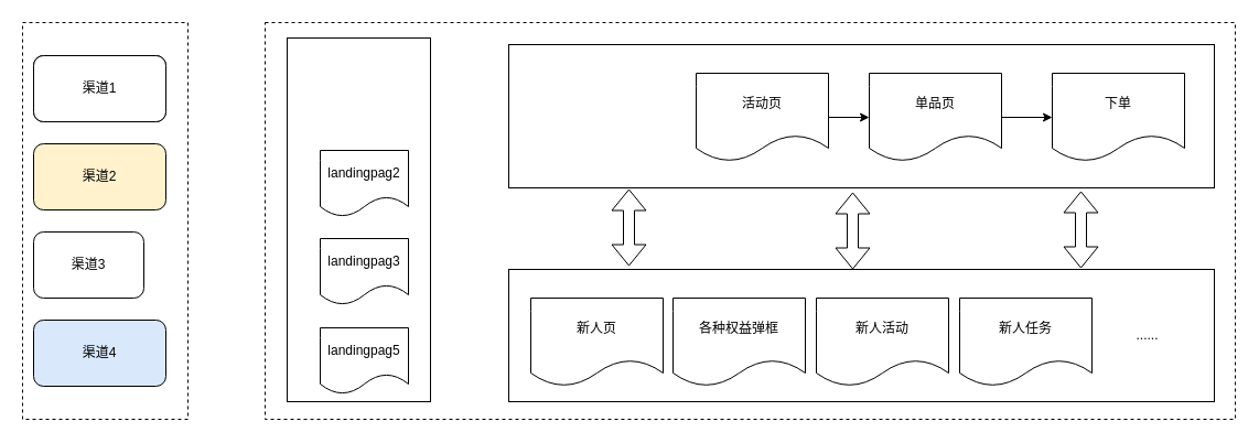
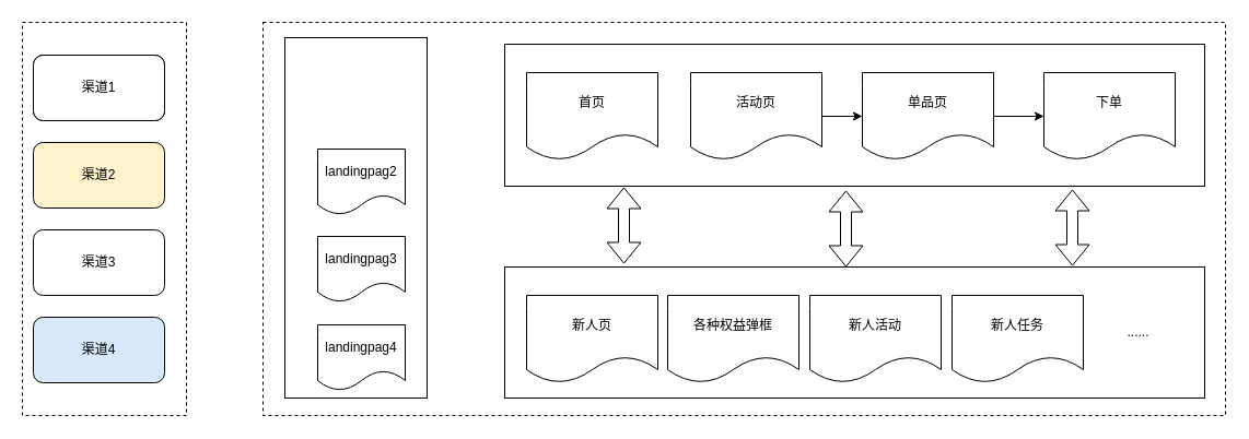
  <mxCell id="0" />
  <mxCell id="1" parent="0" />
  <mxCell id="2" value="" style="whiteSpace=wrap;html=1;dashed=1;" vertex="1" parent="1"><mxGeometry x="240" y="20" width="880" height="360" as="geometry" /></mxCell>
  <mxCell id="3" value="" style="rounded=0;whiteSpace=wrap;html=1;dashed=1;" vertex="1" parent="1"><mxGeometry x="20" y="20" width="150" height="360" as="geometry" /></mxCell>
  <mxCell id="4" value="渠道1" style="rounded=1;whiteSpace=wrap;html=1;" vertex="1" parent="1"><mxGeometry x="30" y="50" width="120" height="60" as="geometry" /></mxCell>
  <mxCell id="5" value="渠道1" style="rounded=1;whiteSpace=wrap;html=1;" vertex="1" parent="1"><mxGeometry x="30" y="50" width="120" height="60" as="geometry" /></mxCell>
  <mxCell id="6" value="渠道4" style="rounded=1;whiteSpace=wrap;html=1;fillColor=#dae8fc;" vertex="1" parent="1"><mxGeometry x="30" y="290" width="120" height="60" as="geometry" /></mxCell>
  <mxCell id="7" value="" style="rounded=0;whiteSpace=wrap;html=1;" vertex="1" parent="1"><mxGeometry x="260" y="34" width="130" height="330" as="geometry" /></mxCell>
- <mxCell id="8" value="渠道3" style="rounded=1;whiteSpace=wrap;html=1;" vertex="1" parent="1"><mxGeometry x="30" y="210" width="100" height="60" as="geometry" /></mxCell>
+ <mxCell id="8" value="渠道3" style="rounded=1;whiteSpace=wrap;html=1;" vertex="1" parent="1"><mxGeometry x="30" y="210" width="120" height="60" as="geometry" /></mxCell>
  <mxCell id="9" value="渠道2" style="rounded=1;whiteSpace=wrap;html=1;fillColor=#fff2cc;" vertex="1" parent="1"><mxGeometry x="30" y="130" width="120" height="60" as="geometry" /></mxCell>
  <mxCell id="10" value="landingpag2" style="shape=document;whiteSpace=wrap;html=1;boundedLbl=1;" vertex="1" parent="1"><mxGeometry x="290" y="136" width="80" height="60" as="geometry" /></mxCell>
  <mxCell id="11" value="landingpag3" style="shape=document;whiteSpace=wrap;html=1;boundedLbl=1;" vertex="1" parent="1"><mxGeometry x="290" y="216" width="80" height="60" as="geometry" /></mxCell>
  <mxCell id="12" value="" style="rounded=0;whiteSpace=wrap;html=1;" vertex="1" parent="1"><mxGeometry x="461" y="40" width="640" height="130" as="geometry" /></mxCell>
- <mxCell id="13" value="landingpag5" style="shape=document;whiteSpace=wrap;html=1;boundedLbl=1;" vertex="1" parent="1"><mxGeometry x="290" y="297" width="80" height="60" as="geometry" /></mxCell>
+ <mxCell id="13" value="landingpag4" style="shape=document;whiteSpace=wrap;html=1;boundedLbl=1;" vertex="1" parent="1"><mxGeometry x="290" y="297" width="80" height="60" as="geometry" /></mxCell>
+ <mxCell id="14" value="首页" style="shape=document;whiteSpace=wrap;html=1;boundedLbl=1;" vertex="1" parent="1"><mxGeometry x="481" y="66" width="120" height="80" as="geometry" /></mxCell>
  <mxCell id="15" value="" style="edgeStyle=orthogonalEdgeStyle;rounded=0;orthogonalLoop=1;jettySize=auto;html=1;" edge="1" parent="1" source="16" target="18"><mxGeometry relative="1" as="geometry" /></mxCell>
  <mxCell id="16" value="活动页" style="shape=document;whiteSpace=wrap;html=1;boundedLbl=1;" vertex="1" parent="1"><mxGeometry x="631" y="66" width="120" height="80" as="geometry" /></mxCell>
  <mxCell id="17" value="" style="edgeStyle=orthogonalEdgeStyle;rounded=0;orthogonalLoop=1;jettySize=auto;html=1;" edge="1" parent="1" source="18" target="19"><mxGeometry relative="1" as="geometry" /></mxCell>
  <mxCell id="18" value="单品页" style="shape=document;whiteSpace=wrap;html=1;boundedLbl=1;" vertex="1" parent="1"><mxGeometry x="788" y="66" width="120" height="80" as="geometry" /></mxCell>
  <mxCell id="19" value="下单" style="shape=document;whiteSpace=wrap;html=1;boundedLbl=1;" vertex="1" parent="1"><mxGeometry x="954" y="66" width="120" height="80" as="geometry" /></mxCell>
  <mxCell id="20" value="" style="rounded=0;whiteSpace=wrap;html=1;" vertex="1" parent="1"><mxGeometry x="461" y="244" width="640" height="120" as="geometry" /></mxCell>
  <mxCell id="21" value="新人页" style="shape=document;whiteSpace=wrap;html=1;boundedLbl=1;" vertex="1" parent="1"><mxGeometry x="481" y="270" width="120" height="80" as="geometry" /></mxCell>
  <mxCell id="22" value="各种权益弹框" style="shape=document;whiteSpace=wrap;html=1;boundedLbl=1;" vertex="1" parent="1"><mxGeometry x="610" y="270" width="120" height="80" as="geometry" /></mxCell>
  <mxCell id="23" value="新人活动" style="shape=document;whiteSpace=wrap;html=1;boundedLbl=1;" vertex="1" parent="1"><mxGeometry x="740" y="270" width="120" height="80" as="geometry" /></mxCell>
  <mxCell id="24" value="新人任务" style="shape=document;whiteSpace=wrap;html=1;boundedLbl=1;" vertex="1" parent="1"><mxGeometry x="870" y="270" width="120" height="80" as="geometry" /></mxCell>
  <mxCell id="25" value="......" style="text;html=1;align=center;verticalAlign=middle;resizable=0;points=[];autosize=1;strokeColor=none;fillColor=none;" vertex="1" parent="1"><mxGeometry x="1020" y="289" width="40" height="30" as="geometry" /></mxCell>
  <mxCell id="26" value="" style="shape=flexArrow;endArrow=classic;startArrow=classic;html=1;rounded=0;" edge="1" parent="1"><mxGeometry width="100" height="100" relative="1" as="geometry"><mxPoint x="570" y="171" as="sourcePoint" /><mxPoint x="570" y="241" as="targetPoint" /></mxGeometry></mxCell>
  <mxCell id="27" value="" style="shape=flexArrow;endArrow=classic;startArrow=classic;html=1;rounded=0;" edge="1" parent="1"><mxGeometry width="100" height="100" relative="1" as="geometry"><mxPoint x="773" y="174" as="sourcePoint" /><mxPoint x="773" y="244" as="targetPoint" /></mxGeometry></mxCell>
  <mxCell id="28" value="" style="shape=flexArrow;endArrow=classic;startArrow=classic;html=1;rounded=0;" edge="1" parent="1"><mxGeometry width="100" height="100" relative="1" as="geometry"><mxPoint x="980" y="173" as="sourcePoint" /><mxPoint x="980" y="243" as="targetPoint" /></mxGeometry></mxCell>
